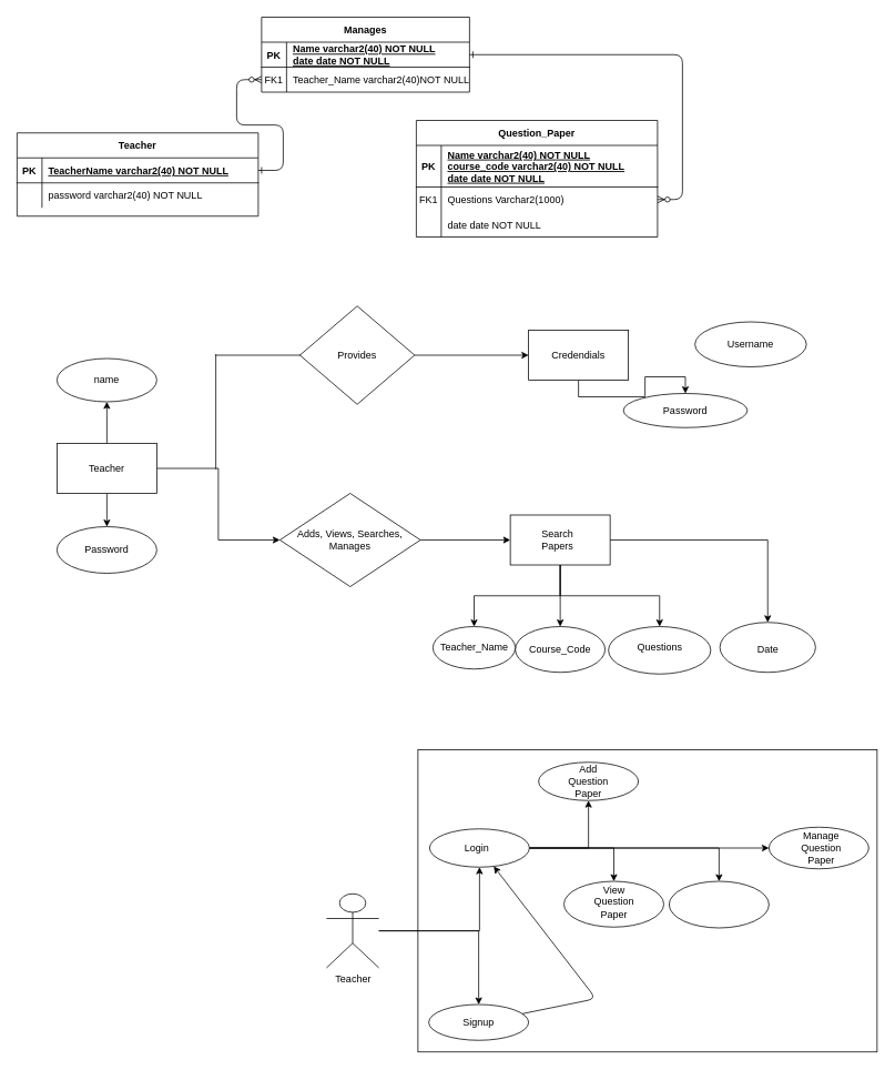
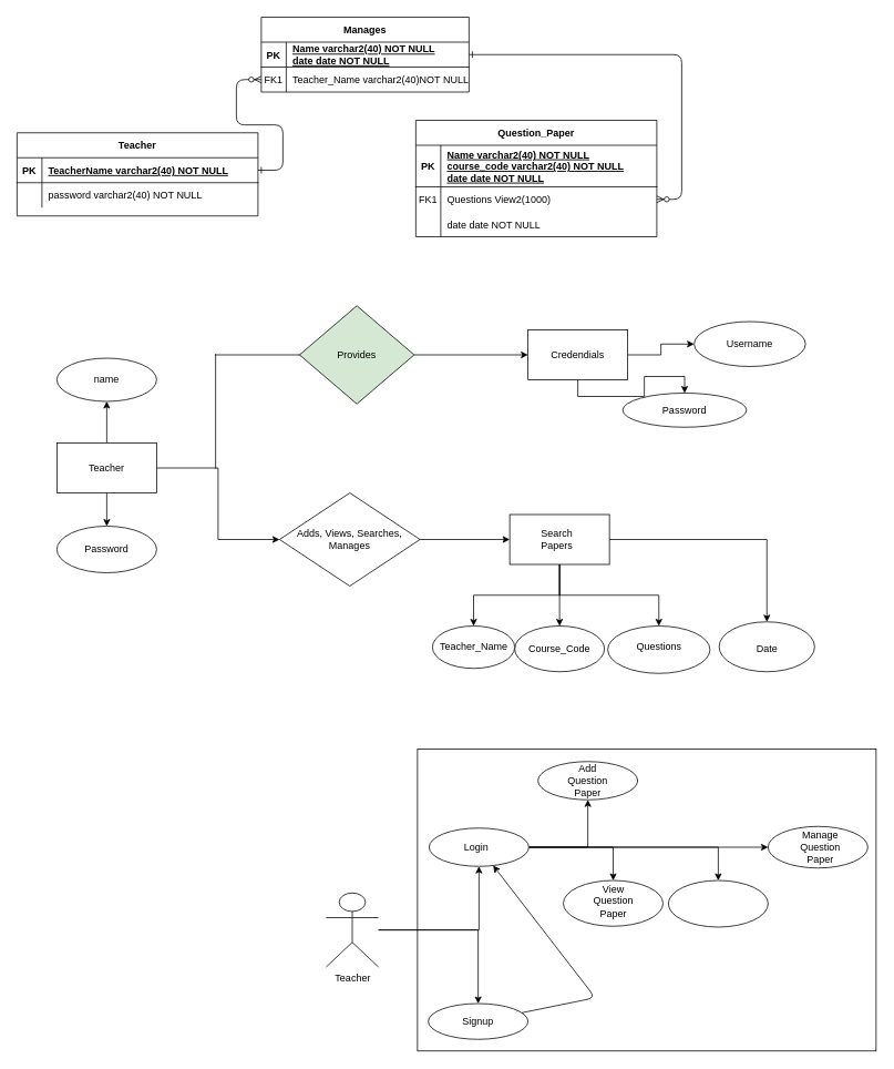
  <mxCell id="0" />
  <mxCell id="1" parent="0" />
  <mxCell id="2" value="" style="edgeStyle=entityRelationEdgeStyle;endArrow=ERzeroToMany;startArrow=ERone;endFill=1;startFill=0;" parent="1" source="22" target="8" edge="1"><mxGeometry width="100" height="100" relative="1" as="geometry"><mxPoint x="342" y="699" as="sourcePoint" /><mxPoint x="442" y="599" as="targetPoint" /></mxGeometry></mxCell>
  <mxCell id="3" value="" style="edgeStyle=entityRelationEdgeStyle;endArrow=ERzeroToMany;startArrow=ERone;endFill=1;startFill=0;" parent="1" source="5" target="15" edge="1"><mxGeometry width="100" height="100" relative="1" as="geometry"><mxPoint x="402" y="159" as="sourcePoint" /><mxPoint x="462" y="184" as="targetPoint" /></mxGeometry></mxCell>
  <mxCell id="4" value="Manages" style="shape=table;startSize=30;container=1;collapsible=1;childLayout=tableLayout;fixedRows=1;rowLines=0;fontStyle=1;align=center;resizeLast=1;" parent="1" vertex="1"><mxGeometry x="314" y="20" width="250" height="90" as="geometry" /></mxCell>
  <mxCell id="5" value="" style="shape=partialRectangle;collapsible=0;dropTarget=0;pointerEvents=0;fillColor=none;points=[[0,0.5],[1,0.5]];portConstraint=eastwest;top=0;left=0;right=0;bottom=1;" parent="4" vertex="1"><mxGeometry y="30" width="250" height="30" as="geometry" /></mxCell>
  <mxCell id="6" value="PK" style="shape=partialRectangle;overflow=hidden;connectable=0;fillColor=none;top=0;left=0;bottom=0;right=0;fontStyle=1;" parent="5" vertex="1"><mxGeometry width="30" height="30" as="geometry" /></mxCell>
  <mxCell id="7" value="Name varchar2(40) NOT NULL&#10;date date NOT NULL" style="shape=partialRectangle;overflow=hidden;connectable=0;fillColor=none;top=0;left=0;bottom=0;right=0;align=left;spacingLeft=6;fontStyle=5;" parent="5" vertex="1"><mxGeometry x="30" width="220" height="30" as="geometry" /></mxCell>
  <mxCell id="8" value="" style="shape=partialRectangle;collapsible=0;dropTarget=0;pointerEvents=0;fillColor=none;points=[[0,0.5],[1,0.5]];portConstraint=eastwest;top=0;left=0;right=0;bottom=0;" parent="4" vertex="1"><mxGeometry y="60" width="250" height="30" as="geometry" /></mxCell>
  <mxCell id="9" value="FK1" style="shape=partialRectangle;overflow=hidden;connectable=0;fillColor=none;top=0;left=0;bottom=0;right=0;" parent="8" vertex="1"><mxGeometry width="30" height="30" as="geometry" /></mxCell>
  <mxCell id="10" value="Teacher_Name varchar2(40)NOT NULL" style="shape=partialRectangle;overflow=hidden;connectable=0;fillColor=none;top=0;left=0;bottom=0;right=0;align=left;spacingLeft=6;" parent="8" vertex="1"><mxGeometry x="30" width="220" height="30" as="geometry" /></mxCell>
  <mxCell id="11" value="Question_Paper" style="shape=table;startSize=30;container=1;collapsible=1;childLayout=tableLayout;fixedRows=1;rowLines=0;fontStyle=1;align=center;resizeLast=1;" parent="1" vertex="1"><mxGeometry x="500" y="144" width="290" height="140" as="geometry" /></mxCell>
  <mxCell id="12" value="" style="shape=partialRectangle;collapsible=0;dropTarget=0;pointerEvents=0;fillColor=none;points=[[0,0.5],[1,0.5]];portConstraint=eastwest;top=0;left=0;right=0;bottom=1;" parent="11" vertex="1"><mxGeometry y="30" width="290" height="50" as="geometry" /></mxCell>
  <mxCell id="13" value="PK" style="shape=partialRectangle;overflow=hidden;connectable=0;fillColor=none;top=0;left=0;bottom=0;right=0;fontStyle=1;" parent="12" vertex="1"><mxGeometry width="30" height="50" as="geometry" /></mxCell>
  <mxCell id="14" value="Name varchar2(40) NOT NULL&#10;course_code varchar2(40) NOT NULL&#10;date date NOT NULL" style="shape=partialRectangle;overflow=hidden;connectable=0;fillColor=none;top=0;left=0;bottom=0;right=0;align=left;spacingLeft=6;fontStyle=5;" parent="12" vertex="1"><mxGeometry x="30" width="260" height="50" as="geometry" /></mxCell>
  <mxCell id="15" value="" style="shape=partialRectangle;collapsible=0;dropTarget=0;pointerEvents=0;fillColor=none;points=[[0,0.5],[1,0.5]];portConstraint=eastwest;top=0;left=0;right=0;bottom=0;" parent="11" vertex="1"><mxGeometry y="80" width="290" height="30" as="geometry" /></mxCell>
  <mxCell id="16" value="FK1" style="shape=partialRectangle;overflow=hidden;connectable=0;fillColor=none;top=0;left=0;bottom=0;right=0;" parent="15" vertex="1"><mxGeometry width="30" height="30" as="geometry" /></mxCell>
- <mxCell id="17" value="Questions Varchar2(1000) " style="shape=partialRectangle;overflow=hidden;connectable=0;fillColor=none;top=0;left=0;bottom=0;right=0;align=left;spacingLeft=6;" parent="15" vertex="1"><mxGeometry x="30" width="260" height="30" as="geometry" /></mxCell>
+ <mxCell id="17" value="Questions View2(1000) " style="shape=partialRectangle;overflow=hidden;connectable=0;fillColor=none;top=0;left=0;bottom=0;right=0;align=left;spacingLeft=6;" parent="15" vertex="1"><mxGeometry x="30" width="260" height="30" as="geometry" /></mxCell>
  <mxCell id="18" value="" style="shape=partialRectangle;collapsible=0;dropTarget=0;pointerEvents=0;fillColor=none;points=[[0,0.5],[1,0.5]];portConstraint=eastwest;top=0;left=0;right=0;bottom=0;" parent="11" vertex="1"><mxGeometry y="110" width="290" height="30" as="geometry" /></mxCell>
  <mxCell id="19" value="" style="shape=partialRectangle;overflow=hidden;connectable=0;fillColor=none;top=0;left=0;bottom=0;right=0;" parent="18" vertex="1"><mxGeometry width="30" height="30" as="geometry" /></mxCell>
  <mxCell id="20" value="date date NOT NULL" style="shape=partialRectangle;overflow=hidden;connectable=0;fillColor=none;top=0;left=0;bottom=0;right=0;align=left;spacingLeft=6;" parent="18" vertex="1"><mxGeometry x="30" width="260" height="30" as="geometry" /></mxCell>
  <mxCell id="21" value="Teacher" style="shape=table;startSize=30;container=1;collapsible=1;childLayout=tableLayout;fixedRows=1;rowLines=0;fontStyle=1;align=center;resizeLast=1;" parent="1" vertex="1"><mxGeometry x="20" y="159" width="290" height="100" as="geometry" /></mxCell>
  <mxCell id="22" value="" style="shape=partialRectangle;collapsible=0;dropTarget=0;pointerEvents=0;fillColor=none;points=[[0,0.5],[1,0.5]];portConstraint=eastwest;top=0;left=0;right=0;bottom=1;" parent="21" vertex="1"><mxGeometry y="30" width="290" height="30" as="geometry" /></mxCell>
  <mxCell id="23" value="PK" style="shape=partialRectangle;overflow=hidden;connectable=0;fillColor=none;top=0;left=0;bottom=0;right=0;fontStyle=1;" parent="22" vertex="1"><mxGeometry width="30" height="30" as="geometry" /></mxCell>
  <mxCell id="24" value="TeacherName varchar2(40) NOT NULL " style="shape=partialRectangle;overflow=hidden;connectable=0;fillColor=none;top=0;left=0;bottom=0;right=0;align=left;spacingLeft=6;fontStyle=5;" parent="22" vertex="1"><mxGeometry x="30" width="260" height="30" as="geometry" /></mxCell>
  <mxCell id="25" value="" style="shape=partialRectangle;collapsible=0;dropTarget=0;pointerEvents=0;fillColor=none;points=[[0,0.5],[1,0.5]];portConstraint=eastwest;top=0;left=0;right=0;bottom=0;" parent="21" vertex="1"><mxGeometry y="60" width="290" height="30" as="geometry" /></mxCell>
  <mxCell id="26" value="" style="shape=partialRectangle;overflow=hidden;connectable=0;fillColor=none;top=0;left=0;bottom=0;right=0;" parent="25" vertex="1"><mxGeometry width="30" height="30" as="geometry" /></mxCell>
  <mxCell id="27" value="password varchar2(40) NOT NULL" style="shape=partialRectangle;overflow=hidden;connectable=0;fillColor=none;top=0;left=0;bottom=0;right=0;align=left;spacingLeft=6;" parent="25" vertex="1"><mxGeometry x="30" width="260" height="30" as="geometry" /></mxCell>
  <mxCell id="28" value="" style="edgeStyle=orthogonalEdgeStyle;rounded=0;orthogonalLoop=1;jettySize=auto;html=1;" edge="1" parent="1" source="31" target="33"><mxGeometry relative="1" as="geometry" /></mxCell>
  <mxCell id="29" value="" style="edgeStyle=orthogonalEdgeStyle;rounded=0;orthogonalLoop=1;jettySize=auto;html=1;" edge="1" parent="1" source="31" target="50"><mxGeometry relative="1" as="geometry" /></mxCell>
  <mxCell id="30" value="" style="edgeStyle=orthogonalEdgeStyle;rounded=0;orthogonalLoop=1;jettySize=auto;html=1;" edge="1" parent="1" source="31" target="51"><mxGeometry relative="1" as="geometry" /></mxCell>
  <mxCell id="31" value="Teacher" style="rounded=0;whiteSpace=wrap;html=1;" vertex="1" parent="1"><mxGeometry x="68" y="532" width="120" height="60" as="geometry" /></mxCell>
  <mxCell id="32" value="" style="edgeStyle=orthogonalEdgeStyle;rounded=0;orthogonalLoop=1;jettySize=auto;html=1;" edge="1" parent="1" source="33" target="42"><mxGeometry relative="1" as="geometry" /></mxCell>
  <mxCell id="33" value="Adds, Views, Searches, Manages" style="rhombus;whiteSpace=wrap;html=1;rounded=0;" vertex="1" parent="1"><mxGeometry x="336" y="592" width="169" height="112" as="geometry" /></mxCell>
  <mxCell id="34" value="" style="edgeStyle=orthogonalEdgeStyle;rounded=0;orthogonalLoop=1;jettySize=auto;html=1;" edge="1" parent="1" source="35" target="45"><mxGeometry relative="1" as="geometry" /></mxCell>
- <mxCell id="35" value="Provides" style="rhombus;whiteSpace=wrap;html=1;" vertex="1" parent="1"><mxGeometry x="360" y="367" width="138" height="118" as="geometry" /></mxCell>
+ <mxCell id="35" value="Provides" style="rhombus;whiteSpace=wrap;html=1;fillColor=#d5e8d4;" vertex="1" parent="1"><mxGeometry x="360" y="367" width="138" height="118" as="geometry" /></mxCell>
  <mxCell id="36" value="" style="endArrow=none;html=1;" edge="1" parent="1"><mxGeometry width="50" height="50" relative="1" as="geometry"><mxPoint x="259" y="563" as="sourcePoint" /><mxPoint x="259" y="425" as="targetPoint" /></mxGeometry></mxCell>
  <mxCell id="37" value="" style="endArrow=none;html=1;entryX=0;entryY=0.5;entryDx=0;entryDy=0;" edge="1" parent="1"><mxGeometry width="50" height="50" relative="1" as="geometry"><mxPoint x="258" y="426" as="sourcePoint" /><mxPoint x="361" y="426" as="targetPoint" /></mxGeometry></mxCell>
  <mxCell id="38" value="" style="edgeStyle=orthogonalEdgeStyle;rounded=0;orthogonalLoop=1;jettySize=auto;html=1;" edge="1" parent="1" source="42" target="46"><mxGeometry relative="1" as="geometry" /></mxCell>
  <mxCell id="39" value="" style="edgeStyle=orthogonalEdgeStyle;rounded=0;orthogonalLoop=1;jettySize=auto;html=1;" edge="1" parent="1" source="42" target="47"><mxGeometry relative="1" as="geometry" /></mxCell>
  <mxCell id="40" value="" style="edgeStyle=orthogonalEdgeStyle;rounded=0;orthogonalLoop=1;jettySize=auto;html=1;" edge="1" parent="1" source="42" target="48"><mxGeometry relative="1" as="geometry" /></mxCell>
  <mxCell id="41" value="" style="edgeStyle=orthogonalEdgeStyle;rounded=0;orthogonalLoop=1;jettySize=auto;html=1;" edge="1" parent="1" source="42" target="49"><mxGeometry relative="1" as="geometry" /></mxCell>
  <mxCell id="42" value="" style="whiteSpace=wrap;html=1;rounded=0;" vertex="1" parent="1"><mxGeometry x="613" y="618" width="120" height="60" as="geometry" /></mxCell>
+ <mxCell id="43" value="" style="edgeStyle=orthogonalEdgeStyle;rounded=0;orthogonalLoop=1;jettySize=auto;html=1;" edge="1" parent="1" source="45" target="52"><mxGeometry relative="1" as="geometry" /></mxCell>
  <mxCell id="44" value="" style="edgeStyle=orthogonalEdgeStyle;rounded=0;orthogonalLoop=1;jettySize=auto;html=1;" edge="1" parent="1" source="45" target="53"><mxGeometry relative="1" as="geometry" /></mxCell>
  <mxCell id="45" value="Credendials" style="whiteSpace=wrap;html=1;" vertex="1" parent="1"><mxGeometry x="635" y="396" width="120" height="60" as="geometry" /></mxCell>
  <mxCell id="46" value="" style="ellipse;whiteSpace=wrap;html=1;rounded=0;" vertex="1" parent="1"><mxGeometry x="619" y="752" width="108" height="55" as="geometry" /></mxCell>
  <mxCell id="47" value="" style="ellipse;whiteSpace=wrap;html=1;rounded=0;" vertex="1" parent="1"><mxGeometry x="520" y="752" width="99" height="51" as="geometry" /></mxCell>
  <mxCell id="48" value="" style="ellipse;whiteSpace=wrap;html=1;rounded=0;" vertex="1" parent="1"><mxGeometry x="731" y="752" width="123" height="57" as="geometry" /></mxCell>
  <mxCell id="49" value="" style="ellipse;whiteSpace=wrap;html=1;rounded=0;" vertex="1" parent="1"><mxGeometry x="865" y="747" width="115" height="60" as="geometry" /></mxCell>
  <mxCell id="50" value="Password" style="ellipse;whiteSpace=wrap;html=1;rounded=0;" vertex="1" parent="1"><mxGeometry x="68" y="632" width="120" height="56" as="geometry" /></mxCell>
  <mxCell id="51" value="name" style="ellipse;whiteSpace=wrap;html=1;rounded=0;" vertex="1" parent="1"><mxGeometry x="68" y="430" width="120" height="52" as="geometry" /></mxCell>
  <mxCell id="52" value="Username" style="ellipse;whiteSpace=wrap;html=1;" vertex="1" parent="1"><mxGeometry x="835" y="386" width="134" height="54" as="geometry" /></mxCell>
  <mxCell id="53" value="Password" style="ellipse;whiteSpace=wrap;html=1;" vertex="1" parent="1"><mxGeometry x="749" y="472" width="149" height="41" as="geometry" /></mxCell>
  <mxCell id="54" value="Search Papers" style="text;html=1;strokeColor=none;fillColor=none;align=center;verticalAlign=middle;whiteSpace=wrap;rounded=0;" vertex="1" parent="1"><mxGeometry x="650" y="638" width="40" height="20" as="geometry" /></mxCell>
  <mxCell id="55" value="Teacher_Name" style="text;html=1;strokeColor=none;fillColor=none;align=center;verticalAlign=middle;whiteSpace=wrap;rounded=0;" vertex="1" parent="1"><mxGeometry x="549.5" y="767" width="40" height="20" as="geometry" /></mxCell>
  <mxCell id="56" value="Course_Code" style="text;html=1;strokeColor=none;fillColor=none;align=center;verticalAlign=middle;whiteSpace=wrap;rounded=0;" vertex="1" parent="1"><mxGeometry x="653" y="770" width="40" height="20" as="geometry" /></mxCell>
  <mxCell id="57" value="Questions" style="text;html=1;strokeColor=none;fillColor=none;align=center;verticalAlign=middle;whiteSpace=wrap;rounded=0;" vertex="1" parent="1"><mxGeometry x="773" y="767" width="40" height="20" as="geometry" /></mxCell>
  <mxCell id="58" value="Date" style="text;html=1;strokeColor=none;fillColor=none;align=center;verticalAlign=middle;whiteSpace=wrap;rounded=0;" vertex="1" parent="1"><mxGeometry x="903" y="770" width="40" height="20" as="geometry" /></mxCell>
  <mxCell id="59" value="" style="rounded=0;whiteSpace=wrap;html=1;" vertex="1" parent="1"><mxGeometry x="502" y="900" width="552" height="363" as="geometry" /></mxCell>
  <mxCell id="60" value="" style="edgeStyle=orthogonalEdgeStyle;rounded=0;orthogonalLoop=1;jettySize=auto;html=1;" edge="1" parent="1" source="64" target="65"><mxGeometry relative="1" as="geometry" /></mxCell>
  <mxCell id="61" value="" style="edgeStyle=orthogonalEdgeStyle;rounded=0;orthogonalLoop=1;jettySize=auto;html=1;" edge="1" parent="1" source="64" target="66"><mxGeometry relative="1" as="geometry" /></mxCell>
  <mxCell id="62" value="" style="edgeStyle=orthogonalEdgeStyle;rounded=0;orthogonalLoop=1;jettySize=auto;html=1;" edge="1" parent="1" source="64" target="67"><mxGeometry relative="1" as="geometry" /></mxCell>
  <mxCell id="63" value="" style="edgeStyle=orthogonalEdgeStyle;rounded=0;orthogonalLoop=1;jettySize=auto;html=1;" edge="1" parent="1" source="64" target="68"><mxGeometry relative="1" as="geometry" /></mxCell>
  <mxCell id="64" value="" style="ellipse;whiteSpace=wrap;html=1;" vertex="1" parent="1"><mxGeometry x="516" y="995" width="120" height="46" as="geometry" /></mxCell>
  <mxCell id="65" value="" style="ellipse;whiteSpace=wrap;html=1;" vertex="1" parent="1"><mxGeometry x="924" y="993" width="120" height="50" as="geometry" /></mxCell>
  <mxCell id="66" value="" style="ellipse;whiteSpace=wrap;html=1;" vertex="1" parent="1"><mxGeometry x="647" y="915" width="120" height="46" as="geometry" /></mxCell>
  <mxCell id="67" value="" style="ellipse;whiteSpace=wrap;html=1;" vertex="1" parent="1"><mxGeometry x="804" y="1058" width="120" height="56" as="geometry" /></mxCell>
  <mxCell id="68" value="" style="ellipse;whiteSpace=wrap;html=1;" vertex="1" parent="1"><mxGeometry x="677.5" y="1058" width="120" height="55" as="geometry" /></mxCell>
  <mxCell id="69" value="" style="edgeStyle=orthogonalEdgeStyle;rounded=0;orthogonalLoop=1;jettySize=auto;html=1;" edge="1" parent="1" source="71" target="64"><mxGeometry relative="1" as="geometry"><Array as="points"><mxPoint x="576" y="1118" /></Array></mxGeometry></mxCell>
  <mxCell id="70" value="" style="edgeStyle=orthogonalEdgeStyle;rounded=0;orthogonalLoop=1;jettySize=auto;html=1;" edge="1" parent="1" source="71" target="73"><mxGeometry relative="1" as="geometry" /></mxCell>
  <mxCell id="71" value="Teacher" style="shape=umlActor;verticalLabelPosition=bottom;verticalAlign=top;html=1;outlineConnect=0;" vertex="1" parent="1"><mxGeometry x="392" y="1073" width="63" height="89" as="geometry" /></mxCell>
  <mxCell id="72" value="Login" style="text;html=1;strokeColor=none;fillColor=none;align=center;verticalAlign=middle;whiteSpace=wrap;rounded=0;" vertex="1" parent="1"><mxGeometry x="553" y="1008" width="40" height="20" as="geometry" /></mxCell>
  <mxCell id="73" value="" style="ellipse;whiteSpace=wrap;html=1;verticalAlign=top;" vertex="1" parent="1"><mxGeometry x="515" y="1206" width="120" height="43" as="geometry" /></mxCell>
  <mxCell id="74" value="" style="endArrow=classic;html=1;" edge="1" parent="1" source="73" target="64"><mxGeometry width="50" height="50" relative="1" as="geometry"><mxPoint x="194" y="1166" as="sourcePoint" /><mxPoint x="244" y="1116" as="targetPoint" /><Array as="points"><mxPoint x="716" y="1199" /></Array></mxGeometry></mxCell>
  <mxCell id="75" value="Signup" style="text;html=1;strokeColor=none;fillColor=none;align=center;verticalAlign=middle;whiteSpace=wrap;rounded=0;" vertex="1" parent="1"><mxGeometry x="555" y="1218" width="40" height="20" as="geometry" /></mxCell>
  <mxCell id="76" style="edgeStyle=orthogonalEdgeStyle;rounded=0;orthogonalLoop=1;jettySize=auto;html=1;exitX=0.5;exitY=1;exitDx=0;exitDy=0;" edge="1" parent="1" source="73" target="73"><mxGeometry relative="1" as="geometry" /></mxCell>
  <mxCell id="77" value="Add Question Paper" style="text;html=1;strokeColor=none;fillColor=none;align=center;verticalAlign=middle;whiteSpace=wrap;rounded=0;" vertex="1" parent="1"><mxGeometry x="687" y="928" width="40" height="20" as="geometry" /></mxCell>
  <mxCell id="78" value="View Question Paper" style="text;html=1;strokeColor=none;fillColor=none;align=center;verticalAlign=middle;whiteSpace=wrap;rounded=0;" vertex="1" parent="1"><mxGeometry x="717.5" y="1073" width="40" height="20" as="geometry" /></mxCell>
  <mxCell id="79" value="Manage Question Paper" style="text;html=1;strokeColor=none;fillColor=none;align=center;verticalAlign=middle;whiteSpace=wrap;rounded=0;" vertex="1" parent="1"><mxGeometry x="967" y="1008" width="40" height="20" as="geometry" /></mxCell>
